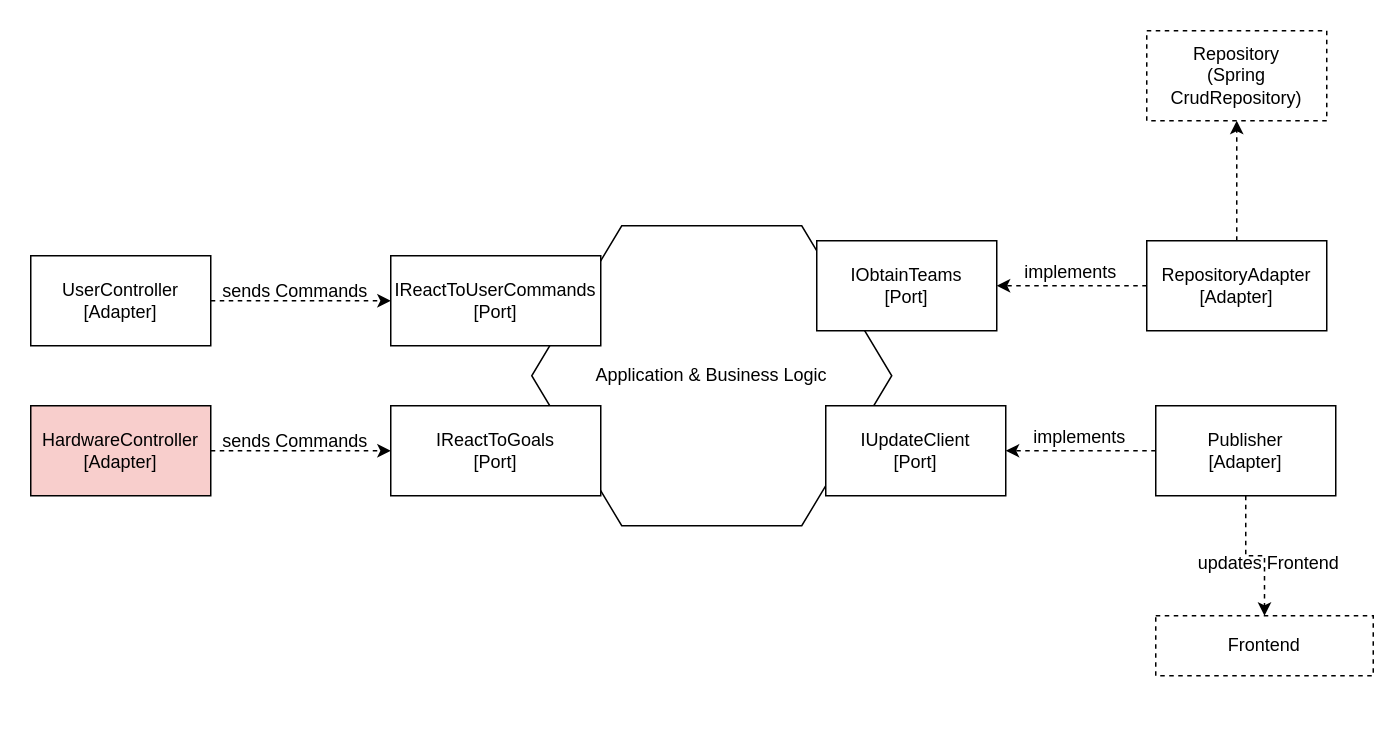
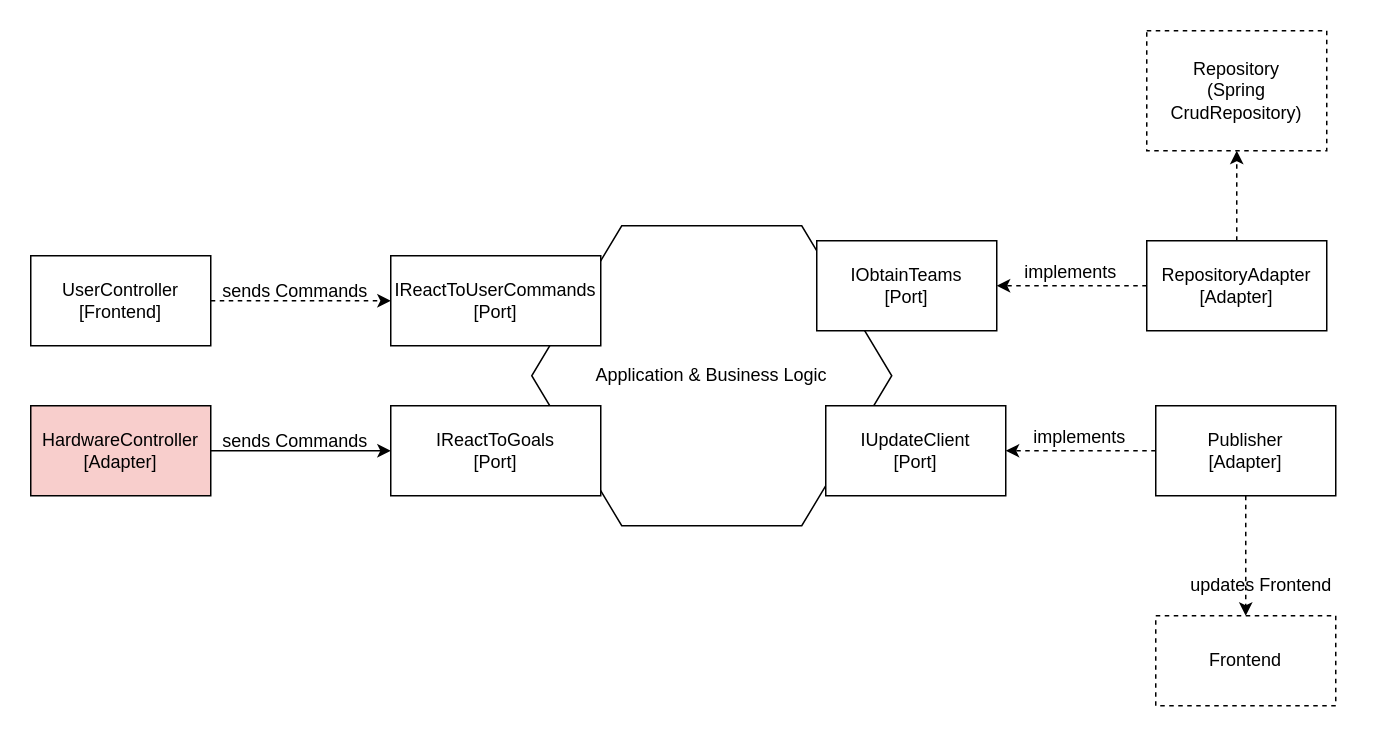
  <mxCell id="0" />
  <mxCell id="1" parent="0" />
  <mxCell id="2" value="Application &amp;amp; Business Logic" style="shape=hexagon;perimeter=hexagonPerimeter2;whiteSpace=wrap;html=1;" vertex="1" parent="1"><mxGeometry x="354" y="150" width="240" height="200" as="geometry" /></mxCell>
  <mxCell id="3" value="IUpdateClient&lt;br&gt;[Port]" style="rounded=0;whiteSpace=wrap;html=1;" vertex="1" parent="1"><mxGeometry x="550" y="270" width="120" height="60" as="geometry" /></mxCell>
  <mxCell id="4" value="" style="endArrow=classic;html=1;entryX=1;entryY=0.5;entryDx=0;entryDy=0;dashed=1;" edge="1" parent="1" target="3"><mxGeometry width="50" height="50" relative="1" as="geometry"><mxPoint x="770" y="300" as="sourcePoint" /><mxPoint x="790" y="250" as="targetPoint" /></mxGeometry></mxCell>
  <mxCell id="5" value="implements" style="text;html=1;align=center;verticalAlign=middle;resizable=0;points=[];autosize=1;" vertex="1" parent="1"><mxGeometry x="679" y="281" width="80" height="20" as="geometry" /></mxCell>
  <mxCell id="6" value="" style="edgeStyle=orthogonalEdgeStyle;rounded=0;orthogonalLoop=1;jettySize=auto;html=1;dashed=1;" edge="1" parent="1" source="7" target="8"><mxGeometry relative="1" as="geometry" /></mxCell>
  <mxCell id="7" value="Publisher&lt;br&gt;[Adapter]" style="rounded=0;whiteSpace=wrap;html=1;" vertex="1" parent="1"><mxGeometry x="770" y="270" width="120" height="60" as="geometry" /></mxCell>
- <mxCell id="8" value="Frontend" style="rounded=0;whiteSpace=wrap;html=1;dashed=1;" vertex="1" parent="1"><mxGeometry x="770" y="410" width="145" height="40" as="geometry" /></mxCell>
- <mxCell id="9" value="updates Frontend" style="text;html=1;align=center;verticalAlign=middle;resizable=0;points=[];autosize=1;" vertex="1" parent="1"><mxGeometry x="790" y="365" width="110" height="20" as="geometry" /></mxCell>
- <mxCell id="10" value="" style="edgeStyle=orthogonalEdgeStyle;rounded=0;orthogonalLoop=1;jettySize=auto;html=1;dashed=1;" edge="1" parent="1" source="12" target="11"><mxGeometry relative="1" as="geometry" /></mxCell>
+ <mxCell id="8" value="Frontend" style="rounded=0;whiteSpace=wrap;html=1;dashed=1;" vertex="1" parent="1"><mxGeometry x="770" y="410" width="120" height="60" as="geometry" /></mxCell>
+ <mxCell id="9" value="updates Frontend" style="text;html=1;align=center;verticalAlign=middle;resizable=0;points=[];autosize=1;" vertex="1" parent="1"><mxGeometry x="785" y="380" width="110" height="20" as="geometry" /></mxCell>
+ <mxCell id="10" value="" style="edgeStyle=orthogonalEdgeStyle;rounded=0;orthogonalLoop=1;jettySize=auto;html=1;dashed=0;" edge="1" parent="1" source="12" target="11"><mxGeometry relative="1" as="geometry" /></mxCell>
  <mxCell id="11" value="IReactToGoals&lt;br&gt;[Port]" style="rounded=0;whiteSpace=wrap;html=1;" vertex="1" parent="1"><mxGeometry x="260" y="270" width="140" height="60" as="geometry" /></mxCell>
  <mxCell id="12" value="HardwareController&lt;br&gt;[Adapter]" style="rounded=0;whiteSpace=wrap;html=1;fillColor=#f8cecc;" vertex="1" parent="1"><mxGeometry x="20" y="270" width="120" height="60" as="geometry" /></mxCell>
  <mxCell id="13" value="sends Commands" style="text;html=1;align=center;verticalAlign=middle;resizable=0;points=[];autosize=1;" vertex="1" parent="1"><mxGeometry x="141" y="284" width="110" height="20" as="geometry" /></mxCell>
  <mxCell id="14" value="" style="edgeStyle=orthogonalEdgeStyle;rounded=0;orthogonalLoop=1;jettySize=auto;html=1;dashed=1;" edge="1" source="16" target="15" parent="1"><mxGeometry relative="1" as="geometry" /></mxCell>
  <mxCell id="15" value="IReactToUserCommands&lt;br&gt;[Port]" style="rounded=0;whiteSpace=wrap;html=1;" vertex="1" parent="1"><mxGeometry x="260" y="170" width="140" height="60" as="geometry" /></mxCell>
- <mxCell id="16" value="UserController&lt;br&gt;[Adapter]" style="rounded=0;whiteSpace=wrap;html=1;" vertex="1" parent="1"><mxGeometry x="20" y="170" width="120" height="60" as="geometry" /></mxCell>
+ <mxCell id="16" value="UserController&lt;br&gt;[Frontend]" style="rounded=0;whiteSpace=wrap;html=1;" vertex="1" parent="1"><mxGeometry x="20" y="170" width="120" height="60" as="geometry" /></mxCell>
  <mxCell id="17" value="sends Commands" style="text;html=1;align=center;verticalAlign=middle;resizable=0;points=[];autosize=1;" vertex="1" parent="1"><mxGeometry x="141" y="184" width="110" height="20" as="geometry" /></mxCell>
  <mxCell id="18" value="IObtainTeams&lt;br&gt;[Port]" style="rounded=0;whiteSpace=wrap;html=1;" vertex="1" parent="1"><mxGeometry x="544" y="160" width="120" height="60" as="geometry" /></mxCell>
  <mxCell id="19" value="" style="endArrow=classic;html=1;entryX=1;entryY=0.5;entryDx=0;entryDy=0;dashed=1;" edge="1" target="18" parent="1"><mxGeometry width="50" height="50" relative="1" as="geometry"><mxPoint x="764" y="190" as="sourcePoint" /><mxPoint x="784" y="140" as="targetPoint" /></mxGeometry></mxCell>
  <mxCell id="20" value="implements" style="text;html=1;align=center;verticalAlign=middle;resizable=0;points=[];autosize=1;" vertex="1" parent="1"><mxGeometry x="673" y="171" width="80" height="20" as="geometry" /></mxCell>
  <mxCell id="21" value="" style="edgeStyle=orthogonalEdgeStyle;rounded=0;orthogonalLoop=1;jettySize=auto;html=1;dashed=1;" edge="1" parent="1" source="22" target="23"><mxGeometry relative="1" as="geometry" /></mxCell>
  <mxCell id="22" value="RepositoryAdapter&lt;br&gt;[Adapter]" style="rounded=0;whiteSpace=wrap;html=1;" vertex="1" parent="1"><mxGeometry x="764" y="160" width="120" height="60" as="geometry" /></mxCell>
- <mxCell id="23" value="Repository&lt;br&gt;(Spring CrudRepository)" style="rounded=0;whiteSpace=wrap;html=1;strokeColor=#000000;dashed=1;" vertex="1" parent="1"><mxGeometry x="764" y="20" width="120" height="60" as="geometry" /></mxCell>
+ <mxCell id="23" value="Repository&lt;br&gt;(Spring CrudRepository)" style="rounded=0;whiteSpace=wrap;html=1;strokeColor=#000000;dashed=1;" vertex="1" parent="1"><mxGeometry x="764" y="20" width="120" height="80" as="geometry" /></mxCell>
